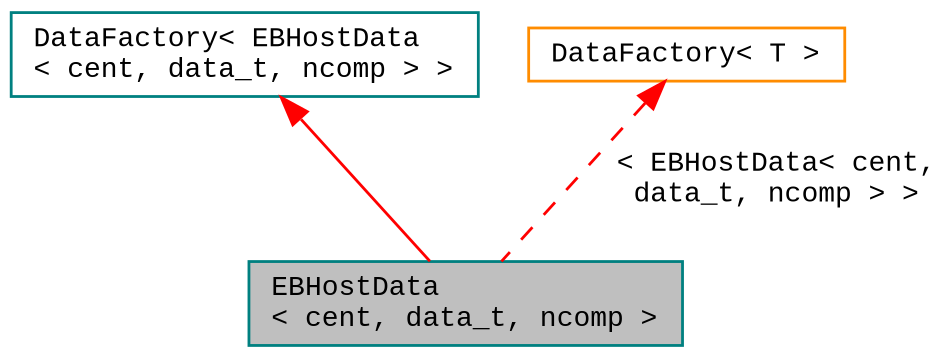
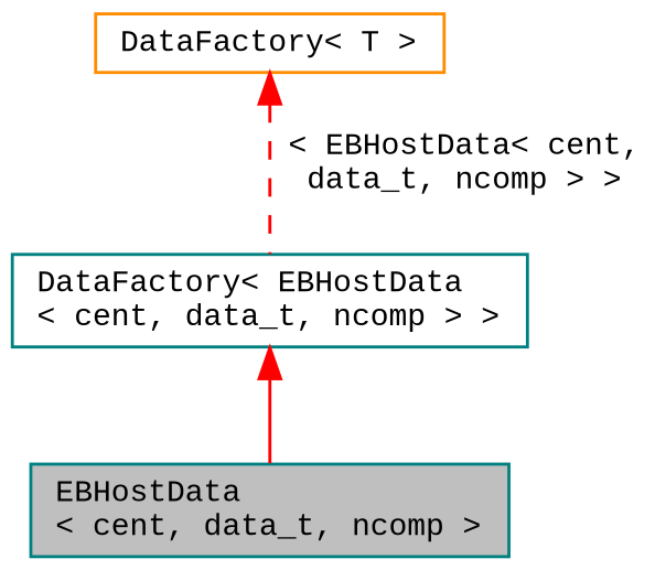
  digraph {
    fontname="Liberation Mono"
    node [color=teal fillcolor=white fontname="Liberation Mono" fontsize=10 shape=record style=filled]
    edge [color=red dir=back fontname="Liberation Mono" fontsize=10 labelfontname=Helvetica labelfontsize=10]
    n1 [fillcolor=grey75 fontcolor=black height=0.2 label="EBHostData\l\< cent, data_t, ncomp \>" width=0.4]
    n2 [height=0.2 label="DataFactory\< EBHostData\l\< cent, data_t, ncomp \> \>" width=0.4]
    n3 [color=darkorange height=0.2 label="DataFactory\< T \>" width=0.4]
    n2 -> n1 [style=solid]
-   n3 -> n1 [label=" \< EBHostData\< cent,\l data_t, ncomp \> \>" style=dashed]
+   n3 -> n2 [label=" \< EBHostData\< cent,\l data_t, ncomp \> \>" style=dashed]
  }
